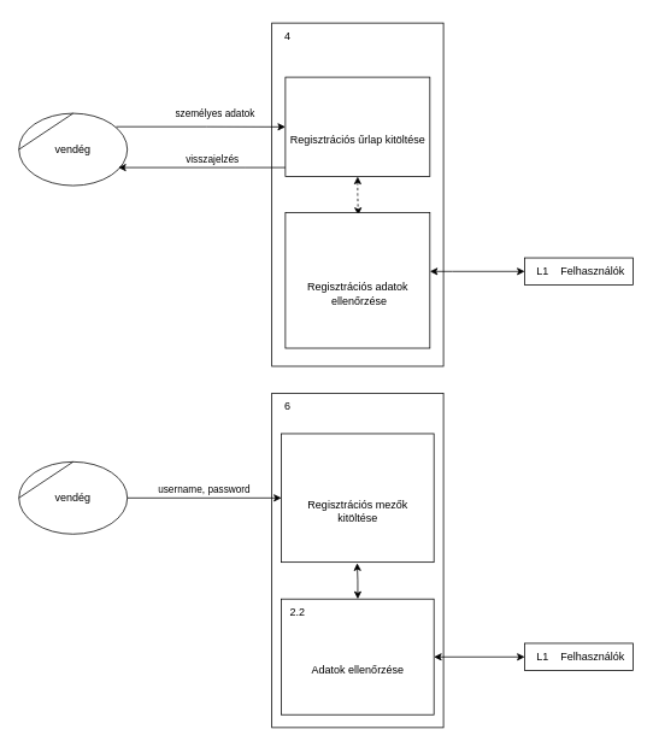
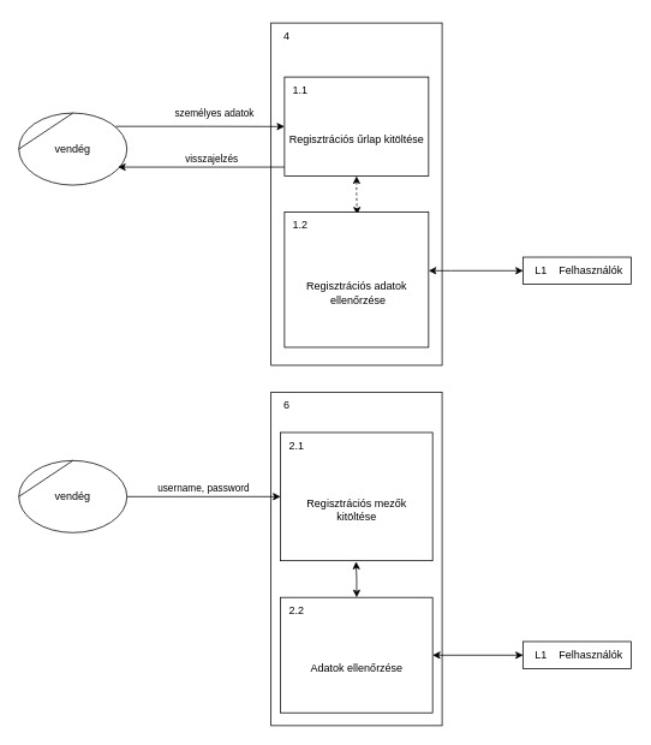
  <mxCell id="0" />
  <mxCell id="1" parent="0" />
  <mxCell id="2" value="" style="html=1;dashed=0;whitespace=wrap;shape=mxgraph.dfd.process;align=center;container=1;collapsible=0;spacingTop=30;" parent="1" vertex="1"><mxGeometry x="300" y="435" width="190" height="370" as="geometry" /></mxCell>
  <mxCell id="3" value="6" style="text;html=1;strokeColor=none;fillColor=none;align=center;verticalAlign=middle;whiteSpace=wrap;rounded=0;movable=0;resizable=0;rotatable=0;cloneable=0;deletable=0;connectable=0;allowArrows=0;pointerEvents=1;" parent="2" vertex="1"><mxGeometry width="35" height="30" as="geometry" /></mxCell>
  <mxCell id="4" value="" style="text;html=1;strokeColor=none;fillColor=none;align=left;verticalAlign=middle;whiteSpace=wrap;rounded=0;movable=0;resizable=0;connectable=0;allowArrows=0;rotatable=0;cloneable=0;deletable=0;spacingLeft=6;autosize=1;resizeWidth=0;" parent="2" vertex="1"><mxGeometry x="35" y="-5" width="50" height="40" as="geometry" /></mxCell>
  <mxCell id="5" value="Regisztrációs mezők&lt;br&gt;kitöltése" style="html=1;dashed=0;whitespace=wrap;shape=mxgraph.dfd.process2;align=center;container=1;collapsible=0;spacingTop=30;" parent="2" vertex="1"><mxGeometry x="10.556" y="44.649" width="168.889" height="142.308" as="geometry" /></mxCell>
+ <mxCell id="6" value="2.1" style="text;html=1;strokeColor=none;fillColor=none;align=center;verticalAlign=middle;whiteSpace=wrap;rounded=0;connectable=0;allowArrows=0;editable=1;movable=0;resizable=0;rotatable=0;deletable=0;locked=0;cloneable=0;" parent="5" vertex="1"><mxGeometry width="35" height="30" as="geometry" /></mxCell>
  <mxCell id="7" value="" style="text;strokeColor=none;fillColor=none;align=left;verticalAlign=middle;whiteSpace=wrap;rounded=0;autosize=1;connectable=0;allowArrows=0;movable=0;resizable=0;rotatable=0;deletable=0;cloneable=0;spacingLeft=6;fontStyle=0;html=1;" parent="5" vertex="1"><mxGeometry x="35" y="-5" width="50" height="40" as="geometry" /></mxCell>
  <mxCell id="8" style="edgeStyle=orthogonalEdgeStyle;rounded=0;orthogonalLoop=1;jettySize=auto;html=1;entryX=0.497;entryY=1.007;entryDx=0;entryDy=0;entryPerimeter=0;startArrow=classic;startFill=1;" parent="2" source="9" target="5" edge="1"><mxGeometry relative="1" as="geometry" /></mxCell>
  <mxCell id="9" value="Adatok ellenőrzése" style="html=1;dashed=0;whitespace=wrap;shape=mxgraph.dfd.process2;align=center;container=1;collapsible=0;spacingTop=30;" parent="2" vertex="1"><mxGeometry x="10.556" y="227.692" width="168.889" height="128.077" as="geometry" /></mxCell>
  <mxCell id="10" value="2.2" style="text;html=1;strokeColor=none;fillColor=none;align=center;verticalAlign=middle;whiteSpace=wrap;rounded=0;connectable=0;allowArrows=0;editable=1;movable=0;resizable=0;rotatable=0;deletable=0;locked=0;cloneable=0;" parent="9" vertex="1"><mxGeometry width="35" height="30" as="geometry" /></mxCell>
  <mxCell id="11" value="" style="text;strokeColor=none;fillColor=none;align=left;verticalAlign=middle;whiteSpace=wrap;rounded=0;autosize=1;connectable=0;allowArrows=0;movable=0;resizable=0;rotatable=0;deletable=0;cloneable=0;spacingLeft=6;fontStyle=0;html=1;" parent="9" vertex="1"><mxGeometry x="35" y="-5" width="50" height="40" as="geometry" /></mxCell>
  <mxCell id="12" value="" style="html=1;dashed=0;whitespace=wrap;shape=mxgraph.dfd.process;align=center;container=1;collapsible=0;spacingTop=30;" parent="1" vertex="1"><mxGeometry x="300" y="25" width="190" height="380" as="geometry" /></mxCell>
  <mxCell id="13" value="4" style="text;html=1;strokeColor=none;fillColor=none;align=center;verticalAlign=middle;whiteSpace=wrap;rounded=0;movable=0;resizable=0;rotatable=0;cloneable=0;deletable=0;connectable=0;allowArrows=0;pointerEvents=1;" parent="12" vertex="1"><mxGeometry width="35" height="30" as="geometry" /></mxCell>
  <mxCell id="14" value="" style="text;html=1;strokeColor=none;fillColor=none;align=left;verticalAlign=middle;whiteSpace=wrap;rounded=0;movable=0;resizable=0;connectable=0;allowArrows=0;rotatable=0;cloneable=0;deletable=0;spacingLeft=6;autosize=1;resizeWidth=0;" parent="12" vertex="1"><mxGeometry x="35" y="-5" width="50" height="40" as="geometry" /></mxCell>
  <mxCell id="15" style="edgeStyle=orthogonalEdgeStyle;rounded=0;orthogonalLoop=1;jettySize=auto;html=1;entryX=0.504;entryY=0.018;entryDx=0;entryDy=0;entryPerimeter=0;startArrow=classic;startFill=1;dashed=1;" parent="12" source="16" target="19" edge="1"><mxGeometry relative="1" as="geometry" /></mxCell>
  <mxCell id="16" value="Regisztrációs űrlap kitöltése" style="html=1;dashed=0;whitespace=wrap;shape=mxgraph.dfd.process2;align=center;container=1;collapsible=0;spacingTop=30;" parent="12" vertex="1"><mxGeometry x="15" y="60" width="160" height="110" as="geometry" /></mxCell>
+ <mxCell id="17" value="1.1" style="text;html=1;strokeColor=none;fillColor=none;align=center;verticalAlign=middle;whiteSpace=wrap;rounded=0;connectable=0;allowArrows=0;editable=1;movable=0;resizable=0;rotatable=0;deletable=0;locked=0;cloneable=0;" parent="16" vertex="1"><mxGeometry width="35" height="30" as="geometry" /></mxCell>
  <mxCell id="18" value="" style="text;strokeColor=none;fillColor=none;align=left;verticalAlign=middle;whiteSpace=wrap;rounded=0;autosize=1;connectable=0;allowArrows=0;movable=0;resizable=0;rotatable=0;deletable=0;cloneable=0;spacingLeft=6;fontStyle=0;html=1;" parent="16" vertex="1"><mxGeometry x="35" y="-5" width="50" height="40" as="geometry" /></mxCell>
  <mxCell id="19" value="Regisztrációs adatok&lt;br&gt;&amp;nbsp;ellenőrzése" style="html=1;dashed=0;whitespace=wrap;shape=mxgraph.dfd.process2;align=center;container=1;collapsible=0;spacingTop=30;" parent="12" vertex="1"><mxGeometry x="15" y="210" width="160" height="150" as="geometry" /></mxCell>
+ <mxCell id="20" value="1.2" style="text;html=1;strokeColor=none;fillColor=none;align=center;verticalAlign=middle;whiteSpace=wrap;rounded=0;connectable=0;allowArrows=0;editable=1;movable=0;resizable=0;rotatable=0;deletable=0;locked=0;cloneable=0;" parent="19" vertex="1"><mxGeometry width="35" height="30" as="geometry" /></mxCell>
  <mxCell id="21" value="" style="text;strokeColor=none;fillColor=none;align=left;verticalAlign=middle;whiteSpace=wrap;rounded=0;autosize=1;connectable=0;allowArrows=0;movable=0;resizable=0;rotatable=0;deletable=0;cloneable=0;spacingLeft=6;fontStyle=0;html=1;" parent="19" vertex="1"><mxGeometry x="35" y="-5" width="50" height="40" as="geometry" /></mxCell>
  <mxCell id="22" value="vendég" style="shape=stencil(tZRtjoMgEIZPw98GJR6gYXfvQe10nZQCAbYft99RNKlW7GajiTGZeeXhnZGBCRka5YCVvGHig5VlwTm9Kb5NYhUc1DElr8qjOmhISojenuGGx9gz0DTgMbaq+GR8T9+0j5C1NYYgaE0YKU86wRQaWsvvCdZv/xhFjvgXiOB7kynLyq+/Y3fVNuBiI79j7OB+db/rgceOi61+3Grg4v9YISmTO9xCHlR9/vb2xxxnzYDW6AK8OfLTeZzO66ynzM5CnqyHBUsn1DqN9UITnWoH/kUY5Iu9PtVUzRY1jx4IGk22K9UioSs+44+uvFxl3bKX1nTZdE12iV8=);whiteSpace=wrap;html=1;" parent="1" vertex="1"><mxGeometry x="20" y="125" width="120" height="80" as="geometry" /></mxCell>
  <mxCell id="23" value="személyes adatok" style="endArrow=classic;html=1;rounded=0;verticalAlign=bottom;edgeStyle=orthogonalEdgeStyle;exitX=0.897;exitY=0.185;exitDx=0;exitDy=0;exitPerimeter=0;" parent="1" source="22" target="16" edge="1"><mxGeometry x="0.179" y="5" width="50" height="50" relative="1" as="geometry"><mxPoint x="120" y="55" as="sourcePoint" /><mxPoint x="240" y="55" as="targetPoint" /><mxPoint x="-1" as="offset" /><Array as="points" /></mxGeometry></mxCell>
  <mxCell id="24" value="visszajelzés&lt;br&gt;" style="endArrow=classic;html=1;rounded=0;verticalAlign=bottom;edgeStyle=orthogonalEdgeStyle;startArrow=none;startFill=0;entryX=0.917;entryY=0.75;entryDx=0;entryDy=0;entryPerimeter=0;" parent="1" source="16" target="22" edge="1"><mxGeometry x="-0.123" width="50" height="50" relative="1" as="geometry"><mxPoint x="220" y="195" as="sourcePoint" /><mxPoint x="120" y="65" as="targetPoint" /><mxPoint as="offset" /><Array as="points"><mxPoint x="270" y="185" /><mxPoint x="270" y="185" /></Array></mxGeometry></mxCell>
  <mxCell id="25" value="Felhasználók" style="html=1;dashed=0;whitespace=wrap;shape=mxgraph.dfd.dataStoreID2;align=left;spacingLeft=38;container=1;collapsible=0;" parent="1" vertex="1"><mxGeometry x="580" y="285" width="120" height="30" as="geometry" /></mxCell>
  <mxCell id="26" value="L1" style="text;html=1;strokeColor=none;fillColor=none;align=center;verticalAlign=middle;whiteSpace=wrap;rounded=0;connectable=0;allowArrows=0;movable=0;resizable=0;rotatable=0;cloneable=0;deletable=0;" parent="25" vertex="1"><mxGeometry x="5" width="30" height="30" as="geometry" /></mxCell>
  <mxCell id="27" value="&lt;br&gt;" style="endArrow=classic;startArrow=classic;html=1;rounded=0;verticalAlign=bottom;edgeStyle=orthogonalEdgeStyle;" parent="1" source="19" target="25" edge="1"><mxGeometry width="50" height="50" relative="1" as="geometry"><mxPoint x="480" y="285" as="sourcePoint" /><mxPoint x="480" y="65" as="targetPoint" /><Array as="points"><mxPoint x="500" y="300" /><mxPoint x="500" y="300" /></Array></mxGeometry></mxCell>
  <mxCell id="28" value="vendég" style="shape=stencil(tZRtjoMgEIZPw98GJR6gYXfvQe10nZQCAbYft99RNKlW7GajiTGZeeXhnZGBCRka5YCVvGHig5VlwTm9Kb5NYhUc1DElr8qjOmhISojenuGGx9gz0DTgMbaq+GR8T9+0j5C1NYYgaE0YKU86wRQaWsvvCdZv/xhFjvgXiOB7kynLyq+/Y3fVNuBiI79j7OB+db/rgceOi61+3Grg4v9YISmTO9xCHlR9/vb2xxxnzYDW6AK8OfLTeZzO66ynzM5CnqyHBUsn1DqN9UITnWoH/kUY5Iu9PtVUzRY1jx4IGk22K9UioSs+44+uvFxl3bKX1nTZdE12iV8=);whiteSpace=wrap;html=1;" parent="1" vertex="1"><mxGeometry x="20" y="510.8" width="120" height="80" as="geometry" /></mxCell>
  <mxCell id="29" value="username, password" style="endArrow=classic;html=1;rounded=0;verticalAlign=bottom;exitX=1;exitY=0.5;exitDx=0;exitDy=0;edgeStyle=orthogonalEdgeStyle;" parent="1" source="28" target="5" edge="1"><mxGeometry width="50" height="50" relative="1" as="geometry"><mxPoint x="160" y="484.66" as="sourcePoint" /><mxPoint x="280" y="484.66" as="targetPoint" /><mxPoint as="offset" /><Array as="points"><mxPoint x="140" y="551" /></Array></mxGeometry></mxCell>
  <mxCell id="30" value="Felhasználók" style="html=1;dashed=0;whitespace=wrap;shape=mxgraph.dfd.dataStoreID2;align=left;spacingLeft=38;container=1;collapsible=0;" parent="1" vertex="1"><mxGeometry x="580" y="711.73" width="120" height="30" as="geometry" /></mxCell>
  <mxCell id="31" value="L1" style="text;html=1;strokeColor=none;fillColor=none;align=center;verticalAlign=middle;whiteSpace=wrap;rounded=0;connectable=0;allowArrows=0;movable=0;resizable=0;rotatable=0;cloneable=0;deletable=0;" parent="30" vertex="1"><mxGeometry x="5" width="30" height="30" as="geometry" /></mxCell>
  <mxCell id="32" value="&lt;br&gt;" style="endArrow=classic;startArrow=classic;html=1;rounded=0;verticalAlign=bottom;edgeStyle=orthogonalEdgeStyle;" parent="1" target="30" edge="1" source="9"><mxGeometry width="50" height="50" relative="1" as="geometry"><mxPoint x="480" y="665" as="sourcePoint" /><mxPoint x="560" y="495" as="targetPoint" /><Array as="points"><mxPoint x="570" y="727" /><mxPoint x="570" y="727" /></Array></mxGeometry></mxCell>
